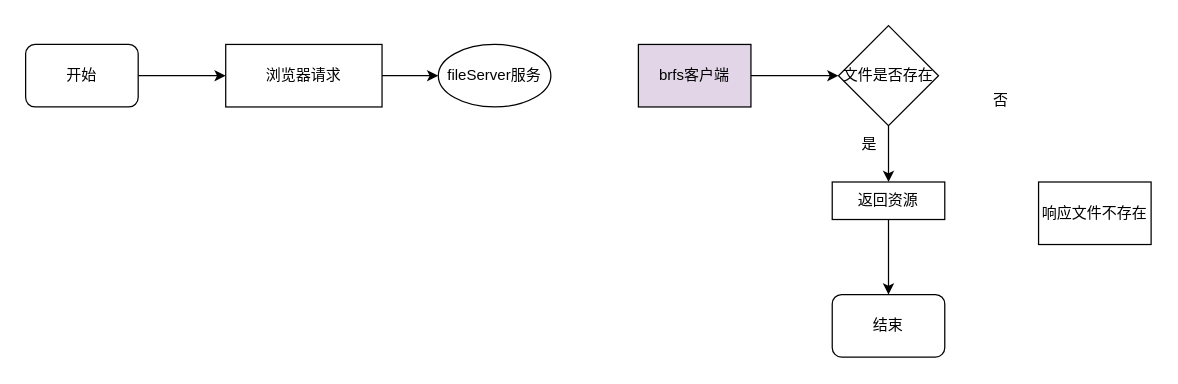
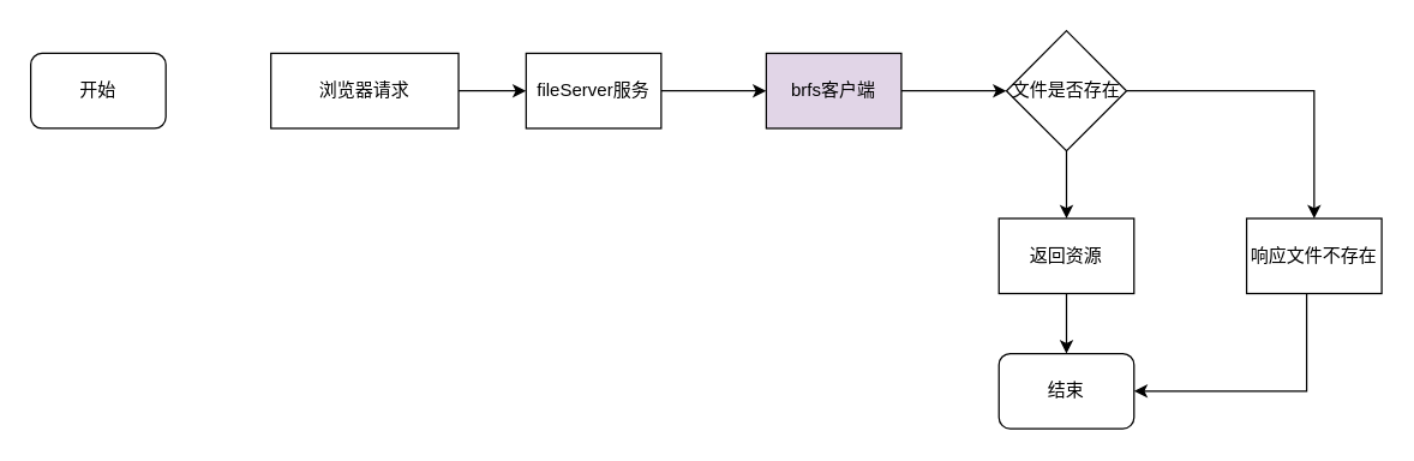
  <mxCell id="0" />
  <mxCell id="1" parent="0" />
- <mxCell id="2" value="" style="edgeStyle=orthogonalEdgeStyle;rounded=0;orthogonalLoop=1;jettySize=auto;html=1;" edge="1" parent="1" source="3" target="6"><mxGeometry relative="1" as="geometry" /></mxCell>
  <mxCell id="3" value="开始" style="rounded=1;whiteSpace=wrap;html=1;" vertex="1" parent="1"><mxGeometry x="20" y="35" width="90" height="50" as="geometry" /></mxCell>
  <mxCell id="4" value="结束" style="rounded=1;whiteSpace=wrap;html=1;" vertex="1" parent="1"><mxGeometry x="665" y="235" width="90" height="50" as="geometry" /></mxCell>
  <mxCell id="5" value="" style="edgeStyle=orthogonalEdgeStyle;rounded=0;orthogonalLoop=1;jettySize=auto;html=1;" edge="1" parent="1" source="6" target="8"><mxGeometry relative="1" as="geometry" /></mxCell>
  <mxCell id="6" value="浏览器请求" style="rounded=0;whiteSpace=wrap;html=1;" vertex="1" parent="1"><mxGeometry x="180" y="35" width="125" height="50" as="geometry" /></mxCell>
- <mxCell id="8" value="fileServer服务" style="ellipse;whiteSpace=wrap;html=1;" vertex="1" parent="1"><mxGeometry x="350" y="35" width="90" height="50" as="geometry" /></mxCell>
+ <mxCell id="7" value="" style="edgeStyle=orthogonalEdgeStyle;rounded=0;orthogonalLoop=1;jettySize=auto;html=1;" edge="1" parent="1" source="8" target="10"><mxGeometry relative="1" as="geometry" /></mxCell>
+ <mxCell id="8" value="fileServer服务" style="rounded=0;whiteSpace=wrap;html=1;" vertex="1" parent="1"><mxGeometry x="350" y="35" width="90" height="50" as="geometry" /></mxCell>
  <mxCell id="9" value="" style="edgeStyle=orthogonalEdgeStyle;rounded=0;orthogonalLoop=1;jettySize=auto;html=1;" edge="1" parent="1" source="10" target="13"><mxGeometry relative="1" as="geometry" /></mxCell>
  <mxCell id="10" value="brfs客户端" style="rounded=0;whiteSpace=wrap;html=1;fillColor=#e1d5e7;" vertex="1" parent="1"><mxGeometry x="510" y="35" width="90" height="50" as="geometry" /></mxCell>
  <mxCell id="11" value="" style="edgeStyle=orthogonalEdgeStyle;rounded=0;orthogonalLoop=1;jettySize=auto;html=1;" edge="1" parent="1" source="13" target="15"><mxGeometry relative="1" as="geometry" /></mxCell>
+ <mxCell id="12" style="edgeStyle=orthogonalEdgeStyle;rounded=0;orthogonalLoop=1;jettySize=auto;html=1;entryX=0.5;entryY=0;entryDx=0;entryDy=0;" edge="1" parent="1" source="13" target="17"><mxGeometry relative="1" as="geometry" /></mxCell>
  <mxCell id="13" value="文件是否存在" style="rhombus;whiteSpace=wrap;html=1;" vertex="1" parent="1"><mxGeometry x="670" y="20" width="80" height="80" as="geometry" /></mxCell>
  <mxCell id="14" value="" style="edgeStyle=orthogonalEdgeStyle;rounded=0;orthogonalLoop=1;jettySize=auto;html=1;" edge="1" parent="1" source="15" target="4"><mxGeometry relative="1" as="geometry" /></mxCell>
- <mxCell id="15" value="返回资源" style="rounded=0;whiteSpace=wrap;html=1;" vertex="1" parent="1"><mxGeometry x="665" y="145" width="90" height="30" as="geometry" /></mxCell>
+ <mxCell id="15" value="返回资源" style="rounded=0;whiteSpace=wrap;html=1;" vertex="1" parent="1"><mxGeometry x="665" y="145" width="90" height="50" as="geometry" /></mxCell>
+ <mxCell id="16" style="edgeStyle=orthogonalEdgeStyle;rounded=0;orthogonalLoop=1;jettySize=auto;html=1;entryX=1;entryY=0.5;entryDx=0;entryDy=0;" edge="1" parent="1" source="17" target="4"><mxGeometry relative="1" as="geometry"><Array as="points"><mxPoint x="870" y="260" /></Array></mxGeometry></mxCell>
  <mxCell id="17" value="响应文件不存在" style="rounded=0;whiteSpace=wrap;html=1;" vertex="1" parent="1"><mxGeometry x="830" y="145" width="90" height="50" as="geometry" /></mxCell>
- <mxCell id="18" value="是" style="text;html=1;strokeColor=none;fillColor=none;align=center;verticalAlign=middle;whiteSpace=wrap;rounded=0;" vertex="1" parent="1"><mxGeometry x="665" y="100" width="60" height="30" as="geometry" /></mxCell>
- <mxCell id="19" value="否" style="text;html=1;strokeColor=none;fillColor=none;align=center;verticalAlign=middle;whiteSpace=wrap;rounded=0;" vertex="1" parent="1"><mxGeometry x="770" y="65" width="60" height="30" as="geometry" /></mxCell>
